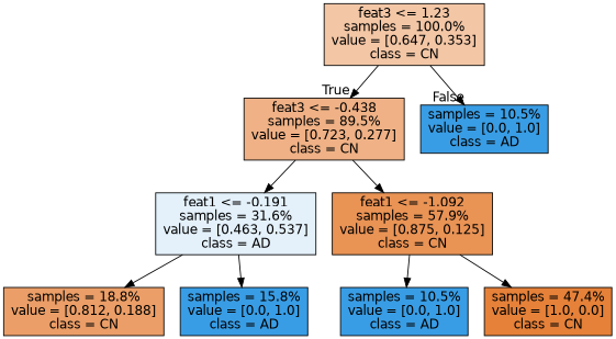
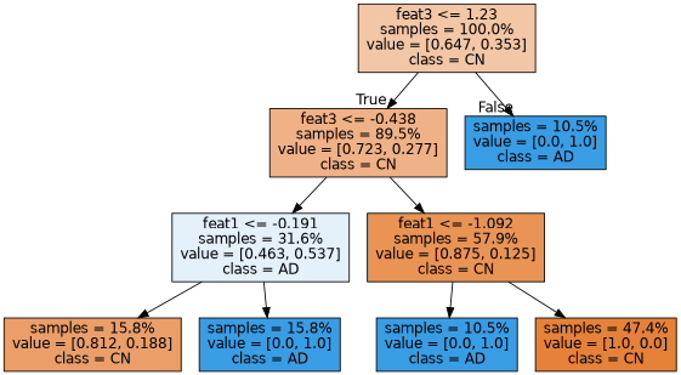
  digraph {
    node [color=black fillcolor="#399de5" fontname=helvetica shape=box style=filled]
    edge [fontname=helvetica]
    n1 [fillcolor="#f3c6a5" label="feat3 <= 1.23\nsamples = 100.0%\nvalue = [0.647, 0.353]\nclass = CN"]
    n2 [fillcolor="#efb185" label="feat3 <= -0.438\nsamples = 89.5%\nvalue = [0.723, 0.277]\nclass = CN"]
    n3 [label="samples = 10.5%\nvalue = [0.0, 1.0]\nclass = AD"]
    n4 [fillcolor="#e4f1fb" label="feat1 <= -0.191\nsamples = 31.6%\nvalue = [0.463, 0.537]\nclass = AD"]
    n5 [fillcolor="#e99355" label="feat1 <= -1.092\nsamples = 57.9%\nvalue = [0.875, 0.125]\nclass = CN"]
-   n6 [fillcolor="#eb9e67" label="samples = 18.8%\nvalue = [0.812, 0.188]\nclass = CN"]
+   n6 [fillcolor="#eb9e67" label="samples = 15.8%\nvalue = [0.812, 0.188]\nclass = CN"]
    n7 [label="samples = 15.8%\nvalue = [0.0, 1.0]\nclass = AD"]
    n8 [label="samples = 10.5%\nvalue = [0.0, 1.0]\nclass = AD"]
    n9 [fillcolor="#e58139" label="samples = 47.4%\nvalue = [1.0, 0.0]\nclass = CN"]
    n1 -> n2 [headlabel=True labelangle=45 labeldistance=2.5]
    n1 -> n3 [headlabel=False labelangle=-45 labeldistance=2.5]
    n2 -> n4
    n2 -> n5
    n4 -> n6
    n4 -> n7
    n5 -> n8
    n5 -> n9
  }
